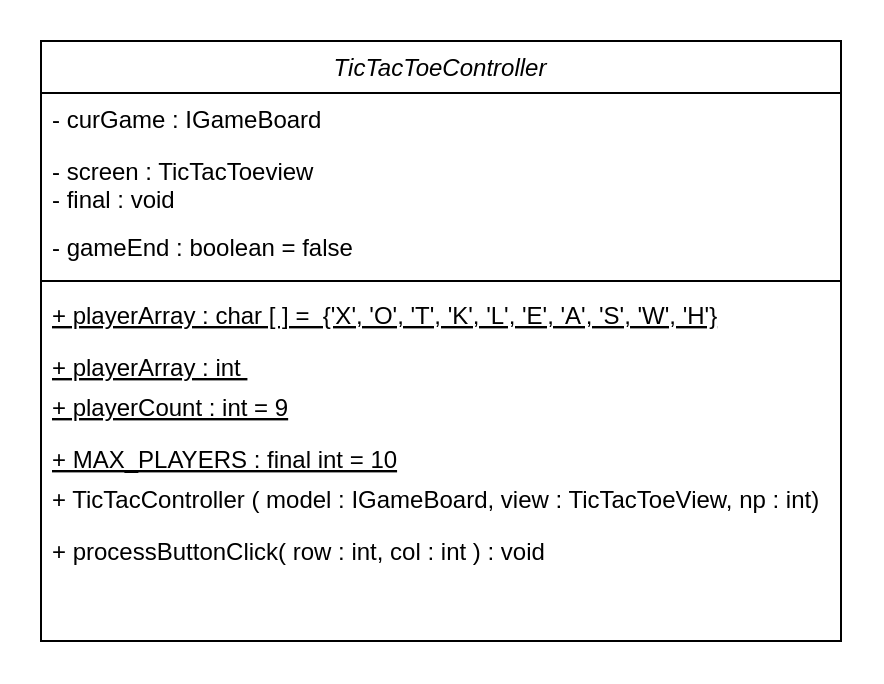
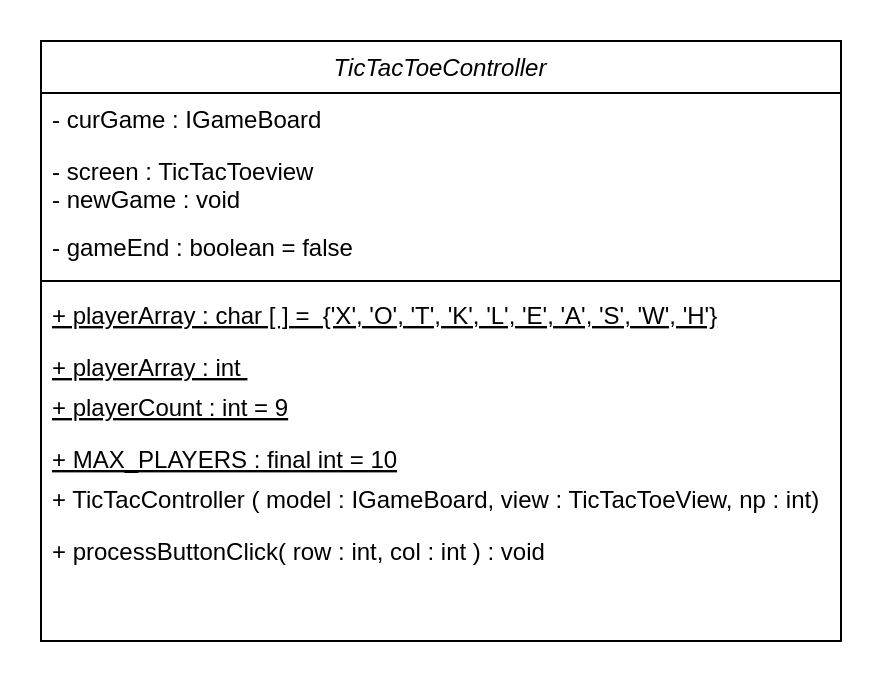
  <mxCell id="0" />
  <mxCell id="1" parent="0" />
  <mxCell id="2" value="TicTacToeController" style="swimlane;fontStyle=2;align=center;verticalAlign=top;childLayout=stackLayout;horizontal=1;startSize=26;horizontalStack=0;resizeParent=1;resizeLast=0;collapsible=1;marginBottom=0;rounded=0;shadow=0;strokeWidth=1;" parent="1" vertex="1"><mxGeometry x="20" y="20" width="400" height="300" as="geometry"><mxRectangle x="230" y="140" width="160" height="26" as="alternateBounds" /></mxGeometry></mxCell>
  <mxCell id="3" value="- curGame : IGameBoard " style="text;align=left;verticalAlign=top;spacingLeft=4;spacingRight=4;overflow=hidden;rotatable=0;points=[[0,0.5],[1,0.5]];portConstraint=eastwest;" parent="2" vertex="1"><mxGeometry y="26" width="400" height="26" as="geometry" /></mxCell>
- <mxCell id="4" value="- screen : TicTacToeview &#10;- final : void" style="text;align=left;verticalAlign=top;spacingLeft=4;spacingRight=4;overflow=hidden;rotatable=0;points=[[0,0.5],[1,0.5]];portConstraint=eastwest;rounded=0;shadow=0;html=0;" parent="2" vertex="1"><mxGeometry y="52" width="400" height="38" as="geometry" /></mxCell>
+ <mxCell id="4" value="- screen : TicTacToeview &#10;- newGame : void" style="text;align=left;verticalAlign=top;spacingLeft=4;spacingRight=4;overflow=hidden;rotatable=0;points=[[0,0.5],[1,0.5]];portConstraint=eastwest;rounded=0;shadow=0;html=0;" parent="2" vertex="1"><mxGeometry y="52" width="400" height="38" as="geometry" /></mxCell>
  <mxCell id="5" value="- gameEnd : boolean = false" style="text;align=left;verticalAlign=top;spacingLeft=4;spacingRight=4;overflow=hidden;rotatable=0;points=[[0,0.5],[1,0.5]];portConstraint=eastwest;rounded=0;shadow=0;html=0;" parent="2" vertex="1"><mxGeometry y="90" width="400" height="26" as="geometry" /></mxCell>
  <mxCell id="6" value="" style="line;html=1;strokeWidth=1;align=left;verticalAlign=middle;spacingTop=-1;spacingLeft=3;spacingRight=3;rotatable=0;labelPosition=right;points=[];portConstraint=eastwest;" parent="2" vertex="1"><mxGeometry y="116" width="400" height="8" as="geometry" /></mxCell>
  <mxCell id="7" value="+ playerArray : char [ ] =  {'X', 'O', 'T', 'K', 'L', 'E', 'A', 'S', 'W', 'H'}" style="text;align=left;verticalAlign=top;spacingLeft=4;spacingRight=4;overflow=hidden;rotatable=0;points=[[0,0.5],[1,0.5]];portConstraint=eastwest;fontStyle=4;strokeColor=none;" vertex="1" parent="2"><mxGeometry y="124" width="400" height="26" as="geometry" /></mxCell>
  <mxCell id="8" value="+ playerArray : int " style="text;align=left;verticalAlign=top;spacingLeft=4;spacingRight=4;overflow=hidden;rotatable=0;points=[[0,0.5],[1,0.5]];portConstraint=eastwest;fontStyle=4;strokeColor=none;" vertex="1" parent="2"><mxGeometry y="150" width="400" height="26" as="geometry" /></mxCell>
  <mxCell id="9" value="+ playerCount : int = 9" style="text;align=left;verticalAlign=top;spacingLeft=4;spacingRight=4;overflow=hidden;rotatable=0;points=[[0,0.5],[1,0.5]];portConstraint=eastwest;fontStyle=4;strokeColor=none;" vertex="1" parent="1"><mxGeometry x="20" y="190" width="400" height="26" as="geometry" /></mxCell>
  <mxCell id="10" value="+ TicTacController ( model : IGameBoard, view : TicTacToeView, np : int)" style="text;align=left;verticalAlign=top;spacingLeft=4;spacingRight=4;overflow=hidden;rotatable=0;points=[[0,0.5],[1,0.5]];portConstraint=eastwest;fontStyle=0;strokeColor=none;" vertex="1" parent="1"><mxGeometry x="20" y="236" width="400" height="26" as="geometry" /></mxCell>
  <mxCell id="11" value="+ processButtonClick( row : int, col : int ) : void" style="text;align=left;verticalAlign=top;spacingLeft=4;spacingRight=4;overflow=hidden;rotatable=0;points=[[0,0.5],[1,0.5]];portConstraint=eastwest;fontStyle=0;strokeColor=none;" vertex="1" parent="1"><mxGeometry x="20" y="262" width="400" height="26" as="geometry" /></mxCell>
  <mxCell id="12" value="+ MAX_PLAYERS : final int = 10" style="text;align=left;verticalAlign=top;spacingLeft=4;spacingRight=4;overflow=hidden;rotatable=0;points=[[0,0.5],[1,0.5]];portConstraint=eastwest;fontStyle=4;strokeColor=none;" parent="1" vertex="1"><mxGeometry x="20" y="216" width="400" height="26" as="geometry" /></mxCell>
